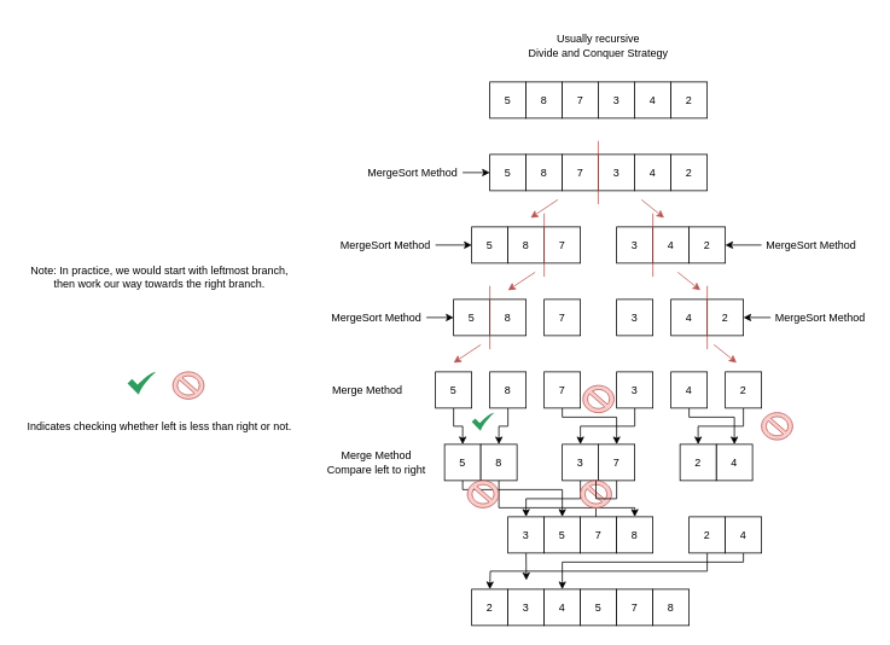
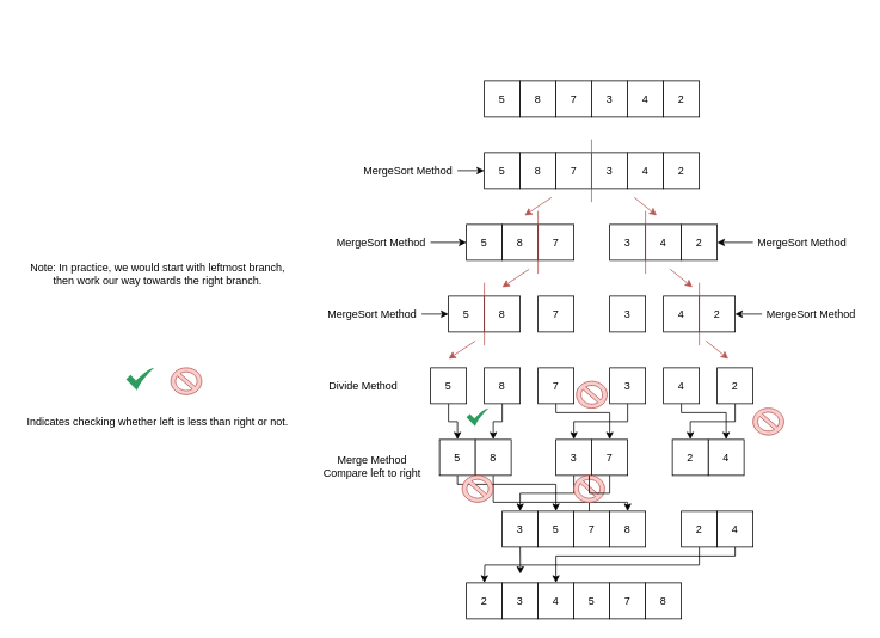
  <mxCell id="0" />
  <mxCell id="1" parent="0" />
  <mxCell id="2" value="5" style="whiteSpace=wrap;html=1;aspect=fixed;" vertex="1" parent="1"><mxGeometry x="540" y="90" width="40" height="40" as="geometry" /></mxCell>
  <mxCell id="3" value="8" style="whiteSpace=wrap;html=1;aspect=fixed;" vertex="1" parent="1"><mxGeometry x="580" y="90" width="40" height="40" as="geometry" /></mxCell>
  <mxCell id="4" value="4" style="whiteSpace=wrap;html=1;aspect=fixed;" vertex="1" parent="1"><mxGeometry x="700" y="90" width="40" height="40" as="geometry" /></mxCell>
  <mxCell id="5" value="3" style="whiteSpace=wrap;html=1;aspect=fixed;" vertex="1" parent="1"><mxGeometry x="660" y="90" width="40" height="40" as="geometry" /></mxCell>
  <mxCell id="6" value="2" style="whiteSpace=wrap;html=1;aspect=fixed;" vertex="1" parent="1"><mxGeometry x="740" y="90" width="40" height="40" as="geometry" /></mxCell>
  <mxCell id="7" value="7" style="whiteSpace=wrap;html=1;aspect=fixed;" vertex="1" parent="1"><mxGeometry x="620" y="90" width="40" height="40" as="geometry" /></mxCell>
- <mxCell id="8" value="&lt;span style=&quot;background-color: initial;&quot;&gt;Usually recursive&lt;br&gt;Divide and Conquer Strategy&lt;br&gt;&lt;/span&gt;" style="text;html=1;strokeColor=none;fillColor=none;align=center;verticalAlign=middle;whiteSpace=wrap;rounded=0;" vertex="1" parent="1"><mxGeometry x="580" y="20" width="160" height="60" as="geometry" /></mxCell>
  <mxCell id="9" value="5" style="whiteSpace=wrap;html=1;aspect=fixed;" vertex="1" parent="1"><mxGeometry x="540" y="170" width="40" height="40" as="geometry" /></mxCell>
  <mxCell id="10" value="8" style="whiteSpace=wrap;html=1;aspect=fixed;" vertex="1" parent="1"><mxGeometry x="580" y="170" width="40" height="40" as="geometry" /></mxCell>
  <mxCell id="11" value="4" style="whiteSpace=wrap;html=1;aspect=fixed;" vertex="1" parent="1"><mxGeometry x="700" y="170" width="40" height="40" as="geometry" /></mxCell>
  <mxCell id="12" value="3" style="whiteSpace=wrap;html=1;aspect=fixed;" vertex="1" parent="1"><mxGeometry x="660" y="170" width="40" height="40" as="geometry" /></mxCell>
  <mxCell id="13" value="2" style="whiteSpace=wrap;html=1;aspect=fixed;" vertex="1" parent="1"><mxGeometry x="740" y="170" width="40" height="40" as="geometry" /></mxCell>
  <mxCell id="14" value="7" style="whiteSpace=wrap;html=1;aspect=fixed;" vertex="1" parent="1"><mxGeometry x="620" y="170" width="40" height="40" as="geometry" /></mxCell>
  <mxCell id="15" value="" style="endArrow=none;html=1;rounded=0;fillColor=#f8cecc;strokeColor=#b85450;" edge="1" parent="1"><mxGeometry width="50" height="50" relative="1" as="geometry"><mxPoint x="659.76" y="155" as="sourcePoint" /><mxPoint x="659.76" y="225" as="targetPoint" /></mxGeometry></mxCell>
  <mxCell id="16" value="" style="endArrow=classic;html=1;rounded=0;fillColor=#f8cecc;strokeColor=#b85450;" edge="1" parent="1"><mxGeometry width="50" height="50" relative="1" as="geometry"><mxPoint x="615" y="220" as="sourcePoint" /><mxPoint x="585" y="240" as="targetPoint" /></mxGeometry></mxCell>
  <mxCell id="17" value="" style="endArrow=classic;html=1;rounded=0;fillColor=#f8cecc;strokeColor=#b85450;" edge="1" parent="1"><mxGeometry width="50" height="50" relative="1" as="geometry"><mxPoint x="707.5" y="220" as="sourcePoint" /><mxPoint x="732.5" y="240" as="targetPoint" /></mxGeometry></mxCell>
  <mxCell id="18" value="5" style="whiteSpace=wrap;html=1;aspect=fixed;" vertex="1" parent="1"><mxGeometry x="520" y="250" width="40" height="40" as="geometry" /></mxCell>
  <mxCell id="19" value="8" style="whiteSpace=wrap;html=1;aspect=fixed;" vertex="1" parent="1"><mxGeometry x="560" y="250" width="40" height="40" as="geometry" /></mxCell>
  <mxCell id="20" value="7" style="whiteSpace=wrap;html=1;aspect=fixed;" vertex="1" parent="1"><mxGeometry x="600" y="250" width="40" height="40" as="geometry" /></mxCell>
  <mxCell id="21" value="3" style="whiteSpace=wrap;html=1;aspect=fixed;" vertex="1" parent="1"><mxGeometry x="680" y="250" width="40" height="40" as="geometry" /></mxCell>
  <mxCell id="22" value="4" style="whiteSpace=wrap;html=1;aspect=fixed;" vertex="1" parent="1"><mxGeometry x="720" y="250" width="40" height="40" as="geometry" /></mxCell>
  <mxCell id="23" value="2" style="whiteSpace=wrap;html=1;aspect=fixed;" vertex="1" parent="1"><mxGeometry x="760" y="250" width="40" height="40" as="geometry" /></mxCell>
  <mxCell id="24" value="" style="endArrow=none;html=1;rounded=0;fillColor=#f8cecc;strokeColor=#b85450;" edge="1" parent="1"><mxGeometry width="50" height="50" relative="1" as="geometry"><mxPoint x="600" y="235" as="sourcePoint" /><mxPoint x="600" y="305" as="targetPoint" /></mxGeometry></mxCell>
  <mxCell id="25" value="" style="endArrow=none;html=1;rounded=0;fillColor=#f8cecc;strokeColor=#b85450;" edge="1" parent="1"><mxGeometry width="50" height="50" relative="1" as="geometry"><mxPoint x="720" y="235" as="sourcePoint" /><mxPoint x="720" y="305" as="targetPoint" /></mxGeometry></mxCell>
  <mxCell id="26" value="5" style="whiteSpace=wrap;html=1;aspect=fixed;" vertex="1" parent="1"><mxGeometry x="500" y="330" width="40" height="40" as="geometry" /></mxCell>
  <mxCell id="27" value="8" style="whiteSpace=wrap;html=1;aspect=fixed;" vertex="1" parent="1"><mxGeometry x="540" y="330" width="40" height="40" as="geometry" /></mxCell>
  <mxCell id="28" value="" style="endArrow=classic;html=1;rounded=0;fillColor=#f8cecc;strokeColor=#b85450;" edge="1" parent="1"><mxGeometry width="50" height="50" relative="1" as="geometry"><mxPoint x="590" y="300" as="sourcePoint" /><mxPoint x="560" y="320" as="targetPoint" /></mxGeometry></mxCell>
  <mxCell id="29" value="" style="endArrow=classic;html=1;rounded=0;fillColor=#f8cecc;strokeColor=#b85450;" edge="1" parent="1"><mxGeometry width="50" height="50" relative="1" as="geometry"><mxPoint x="747.5" y="300" as="sourcePoint" /><mxPoint x="772.5" y="320" as="targetPoint" /></mxGeometry></mxCell>
  <mxCell id="30" value="2" style="whiteSpace=wrap;html=1;aspect=fixed;" vertex="1" parent="1"><mxGeometry x="780" y="330" width="40" height="40" as="geometry" /></mxCell>
  <mxCell id="31" value="4" style="whiteSpace=wrap;html=1;aspect=fixed;" vertex="1" parent="1"><mxGeometry x="740" y="330" width="40" height="40" as="geometry" /></mxCell>
  <mxCell id="32" value="7" style="whiteSpace=wrap;html=1;aspect=fixed;" vertex="1" parent="1"><mxGeometry x="600" y="330" width="40" height="40" as="geometry" /></mxCell>
  <mxCell id="33" value="3" style="whiteSpace=wrap;html=1;aspect=fixed;" vertex="1" parent="1"><mxGeometry x="680" y="330" width="40" height="40" as="geometry" /></mxCell>
  <mxCell id="34" value="" style="endArrow=none;html=1;rounded=0;fillColor=#f8cecc;strokeColor=#b85450;" edge="1" parent="1"><mxGeometry width="50" height="50" relative="1" as="geometry"><mxPoint x="540" y="315" as="sourcePoint" /><mxPoint x="540" y="385" as="targetPoint" /></mxGeometry></mxCell>
  <mxCell id="35" value="" style="endArrow=none;html=1;rounded=0;fillColor=#f8cecc;strokeColor=#b85450;" edge="1" parent="1"><mxGeometry width="50" height="50" relative="1" as="geometry"><mxPoint x="780" y="315" as="sourcePoint" /><mxPoint x="780" y="385" as="targetPoint" /></mxGeometry></mxCell>
  <mxCell id="36" value="" style="endArrow=classic;html=1;rounded=0;fillColor=#f8cecc;strokeColor=#b85450;" edge="1" parent="1"><mxGeometry width="50" height="50" relative="1" as="geometry"><mxPoint x="530" y="380" as="sourcePoint" /><mxPoint x="500" y="400" as="targetPoint" /></mxGeometry></mxCell>
  <mxCell id="37" value="" style="endArrow=classic;html=1;rounded=0;fillColor=#f8cecc;strokeColor=#b85450;" edge="1" parent="1"><mxGeometry width="50" height="50" relative="1" as="geometry"><mxPoint x="787.5" y="380" as="sourcePoint" /><mxPoint x="812.5" y="400" as="targetPoint" /></mxGeometry></mxCell>
  <mxCell id="38" style="edgeStyle=orthogonalEdgeStyle;rounded=0;orthogonalLoop=1;jettySize=auto;html=1;exitX=0.5;exitY=1;exitDx=0;exitDy=0;entryX=0.5;entryY=0;entryDx=0;entryDy=0;" edge="1" parent="1" source="39" target="63"><mxGeometry relative="1" as="geometry"><mxPoint x="500" y="490" as="targetPoint" /></mxGeometry></mxCell>
  <mxCell id="39" value="5" style="whiteSpace=wrap;html=1;aspect=fixed;" vertex="1" parent="1"><mxGeometry x="480" y="410" width="40" height="40" as="geometry" /></mxCell>
  <mxCell id="40" style="edgeStyle=orthogonalEdgeStyle;rounded=0;orthogonalLoop=1;jettySize=auto;html=1;exitX=0.5;exitY=1;exitDx=0;exitDy=0;entryX=0.5;entryY=0;entryDx=0;entryDy=0;" edge="1" parent="1" source="41" target="65"><mxGeometry relative="1" as="geometry"><mxPoint x="560" y="490" as="targetPoint" /></mxGeometry></mxCell>
  <mxCell id="41" value="8" style="whiteSpace=wrap;html=1;aspect=fixed;" vertex="1" parent="1"><mxGeometry x="540" y="410" width="40" height="40" as="geometry" /></mxCell>
  <mxCell id="42" style="edgeStyle=orthogonalEdgeStyle;rounded=0;orthogonalLoop=1;jettySize=auto;html=1;exitX=0.5;exitY=1;exitDx=0;exitDy=0;entryX=0.5;entryY=0;entryDx=0;entryDy=0;" edge="1" parent="1" source="43" target="70"><mxGeometry relative="1" as="geometry"><mxPoint x="620" y="490" as="targetPoint" /><Array as="points"><mxPoint x="620" y="460" /><mxPoint x="680" y="460" /></Array></mxGeometry></mxCell>
  <mxCell id="43" value="7" style="whiteSpace=wrap;html=1;aspect=fixed;" vertex="1" parent="1"><mxGeometry x="600" y="410" width="40" height="40" as="geometry" /></mxCell>
  <mxCell id="44" style="edgeStyle=orthogonalEdgeStyle;rounded=0;orthogonalLoop=1;jettySize=auto;html=1;exitX=0.5;exitY=1;exitDx=0;exitDy=0;entryX=0.5;entryY=0;entryDx=0;entryDy=0;" edge="1" parent="1" source="45" target="73"><mxGeometry relative="1" as="geometry"><mxPoint x="700" y="490" as="targetPoint" /></mxGeometry></mxCell>
  <mxCell id="45" value="3" style="whiteSpace=wrap;html=1;aspect=fixed;" vertex="1" parent="1"><mxGeometry x="680" y="410" width="40" height="40" as="geometry" /></mxCell>
  <mxCell id="46" style="edgeStyle=orthogonalEdgeStyle;rounded=0;orthogonalLoop=1;jettySize=auto;html=1;exitX=0.5;exitY=1;exitDx=0;exitDy=0;entryX=0.5;entryY=0;entryDx=0;entryDy=0;" edge="1" parent="1" source="47" target="75"><mxGeometry relative="1" as="geometry"><Array as="points"><mxPoint x="760" y="460" /><mxPoint x="810" y="460" /></Array></mxGeometry></mxCell>
  <mxCell id="47" value="4" style="whiteSpace=wrap;html=1;aspect=fixed;" vertex="1" parent="1"><mxGeometry x="740" y="410" width="40" height="40" as="geometry" /></mxCell>
  <mxCell id="48" style="edgeStyle=orthogonalEdgeStyle;rounded=0;orthogonalLoop=1;jettySize=auto;html=1;exitX=1;exitY=0.5;exitDx=0;exitDy=0;entryX=0;entryY=0.5;entryDx=0;entryDy=0;" edge="1" parent="1" source="49" target="76"><mxGeometry relative="1" as="geometry" /></mxCell>
  <mxCell id="49" value="2" style="whiteSpace=wrap;html=1;aspect=fixed;direction=south;" vertex="1" parent="1"><mxGeometry x="800" y="410" width="40" height="40" as="geometry" /></mxCell>
  <mxCell id="50" style="edgeStyle=orthogonalEdgeStyle;rounded=0;orthogonalLoop=1;jettySize=auto;html=1;exitX=1;exitY=0.5;exitDx=0;exitDy=0;entryX=0;entryY=0.5;entryDx=0;entryDy=0;" edge="1" parent="1" source="51" target="9"><mxGeometry relative="1" as="geometry" /></mxCell>
  <mxCell id="51" value="MergeSort Method" style="text;html=1;strokeColor=none;fillColor=none;align=center;verticalAlign=middle;whiteSpace=wrap;rounded=0;" vertex="1" parent="1"><mxGeometry x="400" y="175" width="110" height="30" as="geometry" /></mxCell>
  <mxCell id="52" style="edgeStyle=orthogonalEdgeStyle;rounded=0;orthogonalLoop=1;jettySize=auto;html=1;exitX=1;exitY=0.5;exitDx=0;exitDy=0;entryX=0;entryY=0.5;entryDx=0;entryDy=0;" edge="1" parent="1" source="53" target="18"><mxGeometry relative="1" as="geometry" /></mxCell>
  <mxCell id="53" value="MergeSort Method" style="text;html=1;strokeColor=none;fillColor=none;align=center;verticalAlign=middle;whiteSpace=wrap;rounded=0;" vertex="1" parent="1"><mxGeometry x="370" y="255" width="110" height="30" as="geometry" /></mxCell>
  <mxCell id="54" style="edgeStyle=orthogonalEdgeStyle;rounded=0;orthogonalLoop=1;jettySize=auto;html=1;exitX=0;exitY=0.5;exitDx=0;exitDy=0;entryX=1;entryY=0.5;entryDx=0;entryDy=0;" edge="1" parent="1" source="55" target="23"><mxGeometry relative="1" as="geometry" /></mxCell>
  <mxCell id="55" value="MergeSort Method" style="text;html=1;strokeColor=none;fillColor=none;align=center;verticalAlign=middle;whiteSpace=wrap;rounded=0;" vertex="1" parent="1"><mxGeometry x="840" y="255" width="110" height="30" as="geometry" /></mxCell>
  <mxCell id="56" style="edgeStyle=orthogonalEdgeStyle;rounded=0;orthogonalLoop=1;jettySize=auto;html=1;exitX=1;exitY=0.5;exitDx=0;exitDy=0;entryX=0;entryY=0.5;entryDx=0;entryDy=0;" edge="1" parent="1" source="57" target="26"><mxGeometry relative="1" as="geometry" /></mxCell>
  <mxCell id="57" value="MergeSort Method" style="text;html=1;strokeColor=none;fillColor=none;align=center;verticalAlign=middle;whiteSpace=wrap;rounded=0;" vertex="1" parent="1"><mxGeometry x="360" y="335" width="110" height="30" as="geometry" /></mxCell>
  <mxCell id="58" style="edgeStyle=orthogonalEdgeStyle;rounded=0;orthogonalLoop=1;jettySize=auto;html=1;exitX=0;exitY=0.5;exitDx=0;exitDy=0;entryX=1;entryY=0.5;entryDx=0;entryDy=0;" edge="1" parent="1" source="59" target="30"><mxGeometry relative="1" as="geometry" /></mxCell>
  <mxCell id="59" value="MergeSort Method" style="text;html=1;strokeColor=none;fillColor=none;align=center;verticalAlign=middle;whiteSpace=wrap;rounded=0;" vertex="1" parent="1"><mxGeometry x="850" y="335" width="110" height="30" as="geometry" /></mxCell>
  <mxCell id="60" value="Note: In practice, we would start with leftmost branch,&lt;br&gt;then work our way towards the right branch." style="text;html=1;align=center;verticalAlign=middle;resizable=0;points=[];autosize=1;strokeColor=none;fillColor=none;" vertex="1" parent="1"><mxGeometry x="20" y="285" width="310" height="40" as="geometry" /></mxCell>
- <mxCell id="61" value="Merge Method" style="text;html=1;strokeColor=none;fillColor=none;align=center;verticalAlign=middle;whiteSpace=wrap;rounded=0;" vertex="1" parent="1"><mxGeometry x="350" y="415" width="110" height="30" as="geometry" /></mxCell>
+ <mxCell id="61" value="Divide Method" style="text;html=1;strokeColor=none;fillColor=none;align=center;verticalAlign=middle;whiteSpace=wrap;rounded=0;" vertex="1" parent="1"><mxGeometry x="350" y="415" width="110" height="30" as="geometry" /></mxCell>
  <mxCell id="62" style="edgeStyle=orthogonalEdgeStyle;rounded=0;orthogonalLoop=1;jettySize=auto;html=1;exitX=0.5;exitY=1;exitDx=0;exitDy=0;entryX=0.5;entryY=0;entryDx=0;entryDy=0;" edge="1" parent="1" source="63" target="81"><mxGeometry relative="1" as="geometry"><mxPoint x="540" y="570" as="targetPoint" /><Array as="points"><mxPoint x="510" y="540" /><mxPoint x="620" y="540" /></Array></mxGeometry></mxCell>
  <mxCell id="63" value="5" style="whiteSpace=wrap;html=1;aspect=fixed;" vertex="1" parent="1"><mxGeometry x="490" y="490" width="40" height="40" as="geometry" /></mxCell>
  <mxCell id="64" style="edgeStyle=orthogonalEdgeStyle;rounded=0;orthogonalLoop=1;jettySize=auto;html=1;entryX=0.5;entryY=0;entryDx=0;entryDy=0;" edge="1" parent="1" source="65" target="83"><mxGeometry relative="1" as="geometry"><Array as="points"><mxPoint x="550" y="560" /><mxPoint x="700" y="560" /></Array></mxGeometry></mxCell>
  <mxCell id="65" value="8" style="whiteSpace=wrap;html=1;aspect=fixed;" vertex="1" parent="1"><mxGeometry x="530" y="490" width="40" height="40" as="geometry" /></mxCell>
  <mxCell id="66" value="" style="sketch=0;html=1;aspect=fixed;strokeColor=none;shadow=0;align=center;verticalAlign=top;fillColor=#2D9C5E;shape=mxgraph.gcp2.check" vertex="1" parent="1"><mxGeometry x="520" y="455" width="25" height="20" as="geometry" /></mxCell>
  <mxCell id="67" value="" style="sketch=0;html=1;aspect=fixed;strokeColor=none;shadow=0;align=center;verticalAlign=top;fillColor=#2D9C5E;shape=mxgraph.gcp2.check" vertex="1" parent="1"><mxGeometry x="140" y="410" width="31.25" height="25" as="geometry" /></mxCell>
  <mxCell id="68" value="Indicates checking whether left is less than right or not." style="text;html=1;align=center;verticalAlign=middle;resizable=0;points=[];autosize=1;strokeColor=none;fillColor=none;" vertex="1" parent="1"><mxGeometry x="20" y="455" width="310" height="30" as="geometry" /></mxCell>
  <mxCell id="69" style="edgeStyle=orthogonalEdgeStyle;rounded=0;orthogonalLoop=1;jettySize=auto;html=1;entryX=0.5;entryY=0;entryDx=0;entryDy=0;startArrow=none;" edge="1" parent="1" source="85" target="82"><mxGeometry relative="1" as="geometry" /></mxCell>
  <mxCell id="70" value="7" style="whiteSpace=wrap;html=1;aspect=fixed;" vertex="1" parent="1"><mxGeometry x="660" y="490" width="40" height="40" as="geometry" /></mxCell>
  <mxCell id="71" value="" style="verticalLabelPosition=bottom;verticalAlign=top;html=1;shape=mxgraph.basic.no_symbol;fillColor=#f8cecc;strokeColor=#b85450;" vertex="1" parent="1"><mxGeometry x="190" y="410" width="34.38" height="30" as="geometry" /></mxCell>
  <mxCell id="72" style="edgeStyle=orthogonalEdgeStyle;rounded=0;orthogonalLoop=1;jettySize=auto;html=1;exitX=0.5;exitY=1;exitDx=0;exitDy=0;entryX=0.5;entryY=0;entryDx=0;entryDy=0;" edge="1" parent="1" source="73" target="80"><mxGeometry relative="1" as="geometry"><mxPoint x="620" y="570" as="targetPoint" /></mxGeometry></mxCell>
  <mxCell id="73" value="3" style="whiteSpace=wrap;html=1;aspect=fixed;" vertex="1" parent="1"><mxGeometry x="620" y="490" width="40" height="40" as="geometry" /></mxCell>
  <mxCell id="74" value="" style="verticalLabelPosition=bottom;verticalAlign=top;html=1;shape=mxgraph.basic.no_symbol;fillColor=#f8cecc;strokeColor=#b85450;" vertex="1" parent="1"><mxGeometry x="840" y="455" width="34.38" height="30" as="geometry" /></mxCell>
  <mxCell id="75" value="4" style="whiteSpace=wrap;html=1;aspect=fixed;" vertex="1" parent="1"><mxGeometry x="790" y="490" width="40" height="40" as="geometry" /></mxCell>
  <mxCell id="76" value="2" style="whiteSpace=wrap;html=1;aspect=fixed;direction=south;" vertex="1" parent="1"><mxGeometry x="750" y="490" width="40" height="40" as="geometry" /></mxCell>
  <mxCell id="77" value="" style="verticalLabelPosition=bottom;verticalAlign=top;html=1;shape=mxgraph.basic.no_symbol;fillColor=#f8cecc;strokeColor=#b85450;" vertex="1" parent="1"><mxGeometry x="642.81" y="425" width="34.38" height="30" as="geometry" /></mxCell>
- <mxCell id="78" value="Merge Method&lt;br&gt;Compare left to right" style="text;html=1;strokeColor=none;fillColor=none;align=center;verticalAlign=middle;whiteSpace=wrap;rounded=0;" vertex="1" parent="1"><mxGeometry x="350" y="495" width="130" height="30" as="geometry" /></mxCell>
+ <mxCell id="78" value="Merge Method&lt;br&gt;Compare left to right" style="text;html=1;strokeColor=none;fillColor=none;align=center;verticalAlign=middle;whiteSpace=wrap;rounded=0;" vertex="1" parent="1"><mxGeometry x="350" y="505" width="130" height="30" as="geometry" /></mxCell>
  <mxCell id="79" style="edgeStyle=orthogonalEdgeStyle;rounded=0;orthogonalLoop=1;jettySize=auto;html=1;exitX=0.5;exitY=1;exitDx=0;exitDy=0;" edge="1" parent="1" source="80"><mxGeometry relative="1" as="geometry"><mxPoint x="580.286" y="640" as="targetPoint" /></mxGeometry></mxCell>
  <mxCell id="80" value="3" style="whiteSpace=wrap;html=1;aspect=fixed;" vertex="1" parent="1"><mxGeometry x="560" y="570" width="40" height="40" as="geometry" /></mxCell>
  <mxCell id="81" value="5" style="whiteSpace=wrap;html=1;aspect=fixed;" vertex="1" parent="1"><mxGeometry x="600" y="570" width="40" height="40" as="geometry" /></mxCell>
  <mxCell id="82" value="7" style="whiteSpace=wrap;html=1;aspect=fixed;" vertex="1" parent="1"><mxGeometry x="640" y="570" width="40" height="40" as="geometry" /></mxCell>
  <mxCell id="83" value="8" style="whiteSpace=wrap;html=1;aspect=fixed;" vertex="1" parent="1"><mxGeometry x="680" y="570" width="40" height="40" as="geometry" /></mxCell>
  <mxCell id="84" value="" style="verticalLabelPosition=bottom;verticalAlign=top;html=1;shape=mxgraph.basic.no_symbol;fillColor=#f8cecc;strokeColor=#b85450;" vertex="1" parent="1"><mxGeometry x="515.31" y="530" width="34.38" height="30" as="geometry" /></mxCell>
  <mxCell id="85" value="" style="verticalLabelPosition=bottom;verticalAlign=top;html=1;shape=mxgraph.basic.no_symbol;fillColor=#f8cecc;strokeColor=#b85450;" vertex="1" parent="1"><mxGeometry x="640" y="530" width="34.38" height="30" as="geometry" /></mxCell>
  <mxCell id="86" value="" style="edgeStyle=orthogonalEdgeStyle;rounded=0;orthogonalLoop=1;jettySize=auto;html=1;entryX=0.5;entryY=0;entryDx=0;entryDy=0;endArrow=none;" edge="1" parent="1" source="70" target="85"><mxGeometry relative="1" as="geometry"><mxPoint x="680.037" y="530" as="sourcePoint" /><mxPoint x="660" y="570" as="targetPoint" /></mxGeometry></mxCell>
  <mxCell id="87" style="edgeStyle=orthogonalEdgeStyle;rounded=0;orthogonalLoop=1;jettySize=auto;html=1;exitX=1;exitY=0.5;exitDx=0;exitDy=0;" edge="1" parent="1" source="88"><mxGeometry relative="1" as="geometry"><mxPoint x="540" y="650" as="targetPoint" /></mxGeometry></mxCell>
  <mxCell id="88" value="2" style="whiteSpace=wrap;html=1;aspect=fixed;direction=south;" vertex="1" parent="1"><mxGeometry x="760" y="570" width="40" height="40" as="geometry" /></mxCell>
  <mxCell id="89" style="edgeStyle=orthogonalEdgeStyle;rounded=0;orthogonalLoop=1;jettySize=auto;html=1;" edge="1" parent="1" source="90"><mxGeometry relative="1" as="geometry"><mxPoint x="620" y="650" as="targetPoint" /><Array as="points"><mxPoint x="820" y="620" /><mxPoint x="620" y="620" /></Array></mxGeometry></mxCell>
  <mxCell id="90" value="4" style="whiteSpace=wrap;html=1;aspect=fixed;" vertex="1" parent="1"><mxGeometry x="800" y="570" width="40" height="40" as="geometry" /></mxCell>
  <mxCell id="91" value="2" style="whiteSpace=wrap;html=1;aspect=fixed;direction=south;" vertex="1" parent="1"><mxGeometry x="520" y="650" width="40" height="40" as="geometry" /></mxCell>
  <mxCell id="92" value="3" style="whiteSpace=wrap;html=1;aspect=fixed;" vertex="1" parent="1"><mxGeometry x="560" y="650" width="40" height="40" as="geometry" /></mxCell>
  <mxCell id="93" value="4" style="whiteSpace=wrap;html=1;aspect=fixed;" vertex="1" parent="1"><mxGeometry x="600" y="650" width="40" height="40" as="geometry" /></mxCell>
  <mxCell id="94" value="5" style="whiteSpace=wrap;html=1;aspect=fixed;" vertex="1" parent="1"><mxGeometry x="640" y="650" width="40" height="40" as="geometry" /></mxCell>
  <mxCell id="95" value="7" style="whiteSpace=wrap;html=1;aspect=fixed;" vertex="1" parent="1"><mxGeometry x="680" y="650" width="40" height="40" as="geometry" /></mxCell>
  <mxCell id="96" value="8" style="whiteSpace=wrap;html=1;aspect=fixed;" vertex="1" parent="1"><mxGeometry x="720" y="650" width="40" height="40" as="geometry" /></mxCell>
